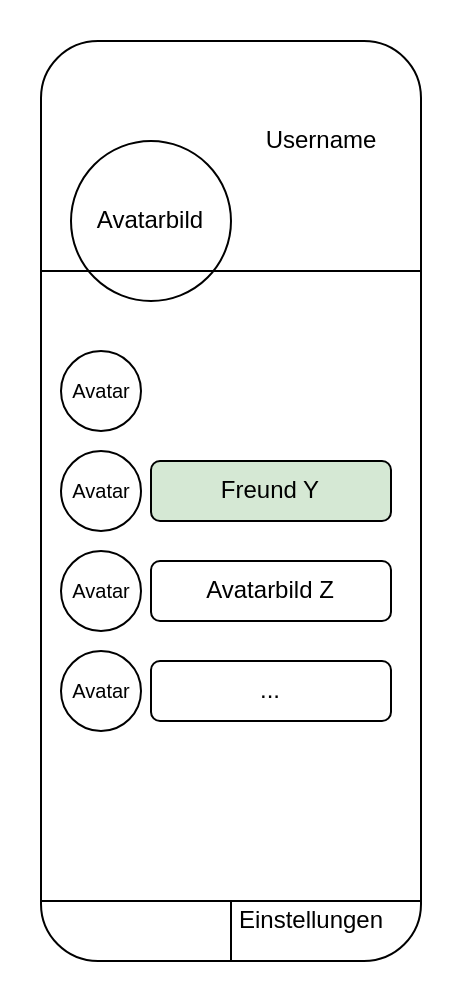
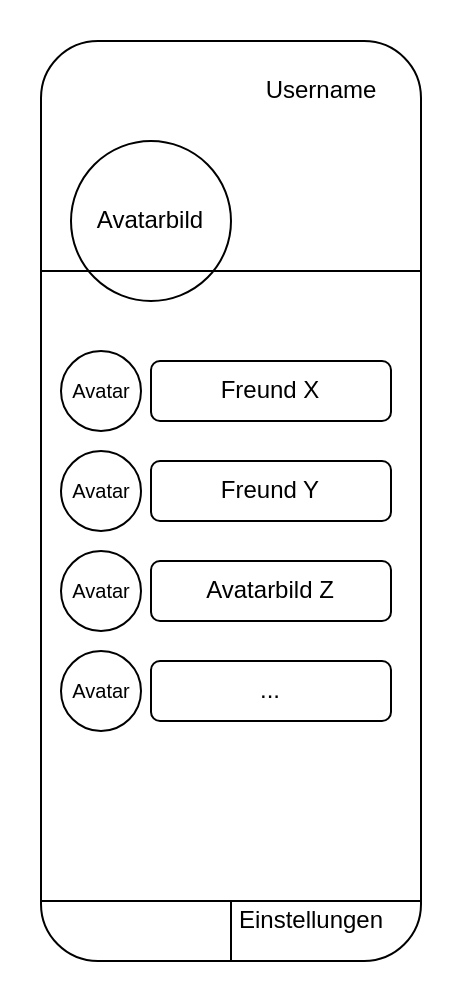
  <mxCell id="0" />
  <mxCell id="1" parent="0" />
  <mxCell id="2" value="" style="rounded=1;whiteSpace=wrap;html=1;" vertex="1" parent="1"><mxGeometry x="20" y="20" width="190" height="460" as="geometry" /></mxCell>
  <mxCell id="3" value="Avatarbild" style="ellipse;whiteSpace=wrap;html=1;" vertex="1" parent="1"><mxGeometry x="35" y="70" width="80" height="80" as="geometry" /></mxCell>
- <mxCell id="4" value="Username" style="text;html=1;align=center;verticalAlign=middle;resizable=0;points=[];autosize=1;strokeColor=none;fillColor=none;" vertex="1" parent="1"><mxGeometry x="125" y="60" width="70" height="20" as="geometry" /></mxCell>
+ <mxCell id="4" value="Username" style="text;html=1;align=center;verticalAlign=middle;resizable=0;points=[];autosize=1;strokeColor=none;fillColor=none;" vertex="1" parent="1"><mxGeometry x="125" y="35" width="70" height="20" as="geometry" /></mxCell>
  <mxCell id="5" value="Avatarbild Z" style="rounded=1;whiteSpace=wrap;html=1;" vertex="1" parent="1"><mxGeometry x="75" y="280" width="120" height="30" as="geometry" /></mxCell>
- <mxCell id="6" value="Freund Y" style="rounded=1;whiteSpace=wrap;html=1;fillColor=#d5e8d4;" vertex="1" parent="1"><mxGeometry x="75" y="230" width="120" height="30" as="geometry" /></mxCell>
+ <mxCell id="6" value="Freund Y" style="rounded=1;whiteSpace=wrap;html=1;" vertex="1" parent="1"><mxGeometry x="75" y="230" width="120" height="30" as="geometry" /></mxCell>
+ <mxCell id="7" value="Freund X" style="rounded=1;whiteSpace=wrap;html=1;" vertex="1" parent="1"><mxGeometry x="75" y="180" width="120" height="30" as="geometry" /></mxCell>
  <mxCell id="8" value="..." style="rounded=1;whiteSpace=wrap;html=1;" vertex="1" parent="1"><mxGeometry x="75" y="330" width="120" height="30" as="geometry" /></mxCell>
  <mxCell id="9" value="" style="endArrow=none;html=1;rounded=0;entryX=1;entryY=0.25;entryDx=0;entryDy=0;exitX=0;exitY=0.25;exitDx=0;exitDy=0;" edge="1" parent="1" source="2" target="2"><mxGeometry width="50" height="50" relative="1" as="geometry"><mxPoint x="80" y="160" as="sourcePoint" /><mxPoint x="130" y="110" as="targetPoint" /></mxGeometry></mxCell>
  <mxCell id="10" value="" style="endArrow=none;html=1;rounded=0;entryX=1;entryY=0.25;entryDx=0;entryDy=0;exitX=0;exitY=0.25;exitDx=0;exitDy=0;" edge="1" parent="1"><mxGeometry width="50" height="50" relative="1" as="geometry"><mxPoint x="20" y="450" as="sourcePoint" /><mxPoint x="210" y="450" as="targetPoint" /></mxGeometry></mxCell>
  <mxCell id="11" value="Einstellungen" style="text;html=1;align=center;verticalAlign=middle;resizable=0;points=[];autosize=1;strokeColor=none;fillColor=none;" vertex="1" parent="1"><mxGeometry x="110" y="450" width="90" height="20" as="geometry" /></mxCell>
  <mxCell id="12" value="" style="endArrow=none;html=1;rounded=0;exitX=0.5;exitY=1;exitDx=0;exitDy=0;" edge="1" parent="1" source="2"><mxGeometry width="50" height="50" relative="1" as="geometry"><mxPoint x="70" y="500" as="sourcePoint" /><mxPoint x="115" y="450" as="targetPoint" /></mxGeometry></mxCell>
  <mxCell id="13" value="" style="ellipse;whiteSpace=wrap;html=1;aspect=fixed;" vertex="1" parent="1"><mxGeometry x="30" y="175" width="40" height="40" as="geometry" /></mxCell>
  <mxCell id="14" value="" style="ellipse;whiteSpace=wrap;html=1;aspect=fixed;" vertex="1" parent="1"><mxGeometry x="30" y="225" width="40" height="40" as="geometry" /></mxCell>
  <mxCell id="15" value="" style="ellipse;whiteSpace=wrap;html=1;aspect=fixed;" vertex="1" parent="1"><mxGeometry x="30" y="275" width="40" height="40" as="geometry" /></mxCell>
  <mxCell id="16" value="" style="ellipse;whiteSpace=wrap;html=1;aspect=fixed;" vertex="1" parent="1"><mxGeometry x="30" y="325" width="40" height="40" as="geometry" /></mxCell>
  <mxCell id="17" value="Avatar" style="text;html=1;align=center;verticalAlign=middle;resizable=0;points=[];autosize=1;strokeColor=none;fillColor=none;fontSize=10;" vertex="1" parent="1"><mxGeometry x="30" y="185" width="40" height="20" as="geometry" /></mxCell>
  <mxCell id="18" value="Avatar" style="text;html=1;align=center;verticalAlign=middle;resizable=0;points=[];autosize=1;strokeColor=none;fillColor=none;fontSize=10;" vertex="1" parent="1"><mxGeometry x="30" y="335" width="40" height="20" as="geometry" /></mxCell>
  <mxCell id="19" value="Avatar" style="text;html=1;align=center;verticalAlign=middle;resizable=0;points=[];autosize=1;strokeColor=none;fillColor=none;fontSize=10;" vertex="1" parent="1"><mxGeometry x="30" y="285" width="40" height="20" as="geometry" /></mxCell>
  <mxCell id="20" value="Avatar" style="text;html=1;align=center;verticalAlign=middle;resizable=0;points=[];autosize=1;strokeColor=none;fillColor=none;fontSize=10;" vertex="1" parent="1"><mxGeometry x="30" y="235" width="40" height="20" as="geometry" /></mxCell>
